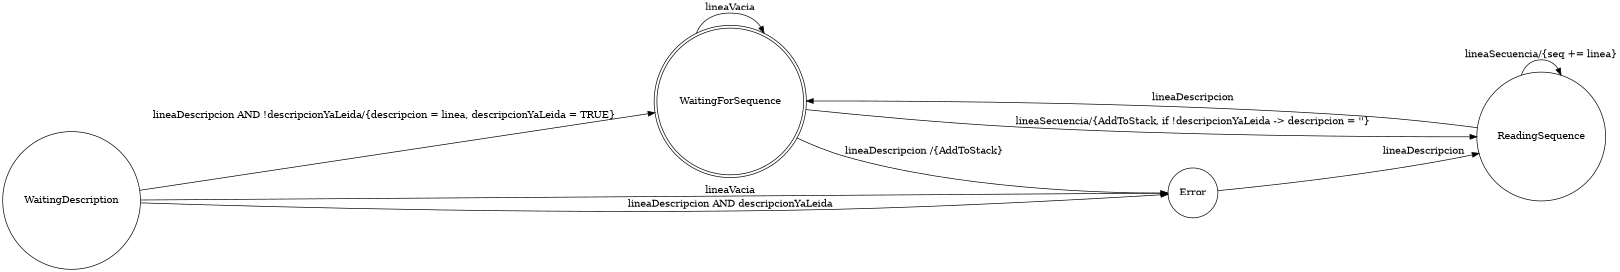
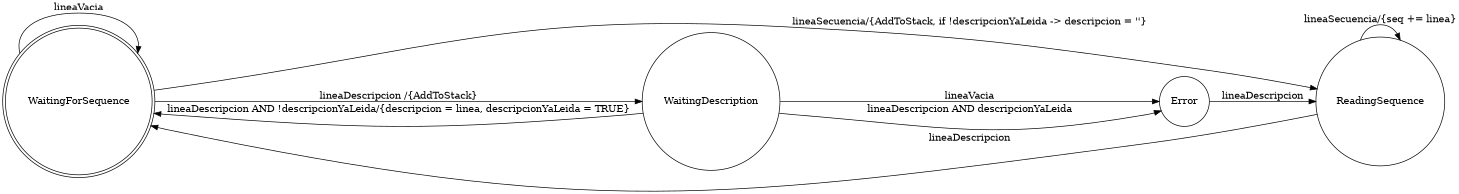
  digraph {
    rankdir=LR
    node [shape=circle]
    WaitingForSequence [shape=doublecircle]
    ReadingSequence
    WaitingDescription
    Error
    WaitingForSequence -> WaitingForSequence [label=lineaVacia]
    WaitingForSequence -> ReadingSequence [label="lineaSecuencia/{AddToStack, if !descripcionYaLeida -> descripcion = ''}"]
-   WaitingForSequence -> Error [label="lineaDescripcion /{AddToStack}"]
+   WaitingForSequence -> WaitingDescription [label="lineaDescripcion /{AddToStack}"]
    ReadingSequence -> WaitingForSequence [label=lineaDescripcion]
    ReadingSequence -> ReadingSequence [label="lineaSecuencia/{seq += linea}"]
    WaitingDescription -> WaitingForSequence [label="lineaDescripcion AND !descripcionYaLeida/{descripcion = linea, descripcionYaLeida = TRUE}"]
    WaitingDescription -> Error [label=lineaVacia]
    WaitingDescription -> Error [label="lineaDescripcion AND descripcionYaLeida"]
    Error -> ReadingSequence [label=lineaDescripcion]
  }
